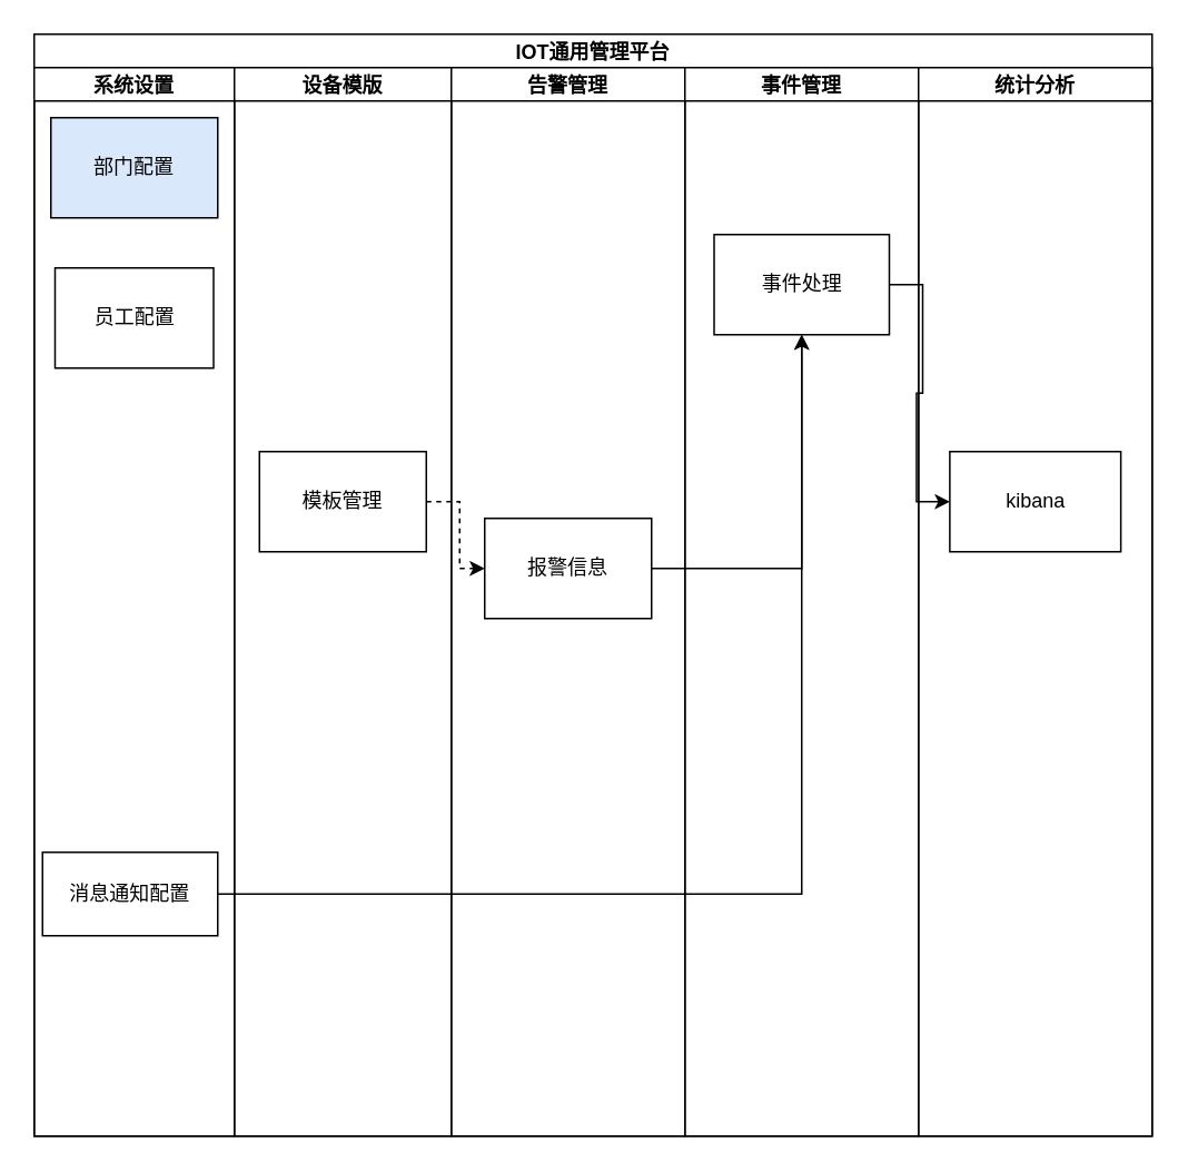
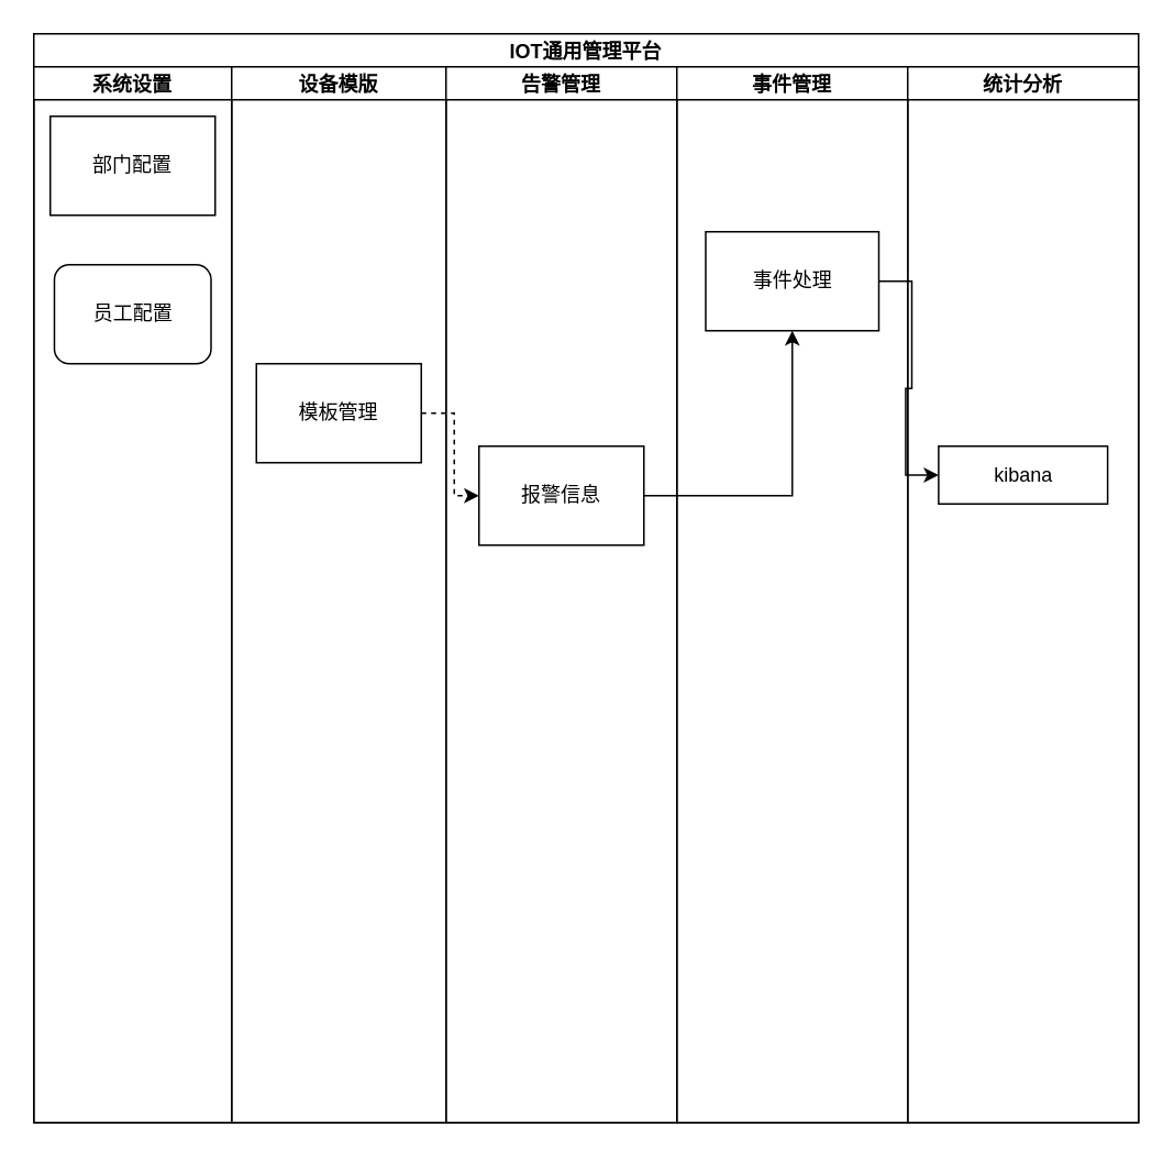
  <mxCell id="0" />
  <mxCell id="1" parent="0" />
  <mxCell id="2" value="IOT通用管理平台" style="swimlane;childLayout=stackLayout;resizeParent=1;resizeParentMax=0;startSize=20;" parent="1" vertex="1"><mxGeometry x="20" y="20" width="670" height="660" as="geometry" /></mxCell>
  <mxCell id="3" value="系统设置" style="swimlane;startSize=20;" parent="2" vertex="1"><mxGeometry y="20" width="120" height="640" as="geometry" /></mxCell>
- <mxCell id="4" value="部门配置" style="whiteSpace=wrap;html=1;fillColor=#dae8fc;" parent="3" vertex="1"><mxGeometry x="10" y="30" width="100" height="60" as="geometry" /></mxCell>
- <mxCell id="5" value="员工配置" style="whiteSpace=wrap;html=1;" parent="3" vertex="1"><mxGeometry x="12.5" y="120" width="95" height="60" as="geometry" /></mxCell>
- <mxCell id="6" value="消息通知配置" style="whiteSpace=wrap;html=1;" parent="3" vertex="1"><mxGeometry x="5" y="470" width="105" height="50" as="geometry" /></mxCell>
+ <mxCell id="4" value="部门配置" style="whiteSpace=wrap;html=1;" parent="3" vertex="1"><mxGeometry x="10" y="30" width="100" height="60" as="geometry" /></mxCell>
+ <mxCell id="5" value="员工配置" style="whiteSpace=wrap;html=1;rounded=1;" parent="3" vertex="1"><mxGeometry x="12.5" y="120" width="95" height="60" as="geometry" /></mxCell>
  <mxCell id="7" value="设备模版" style="swimlane;startSize=20;" parent="2" vertex="1"><mxGeometry x="120" y="20" width="130" height="640" as="geometry" /></mxCell>
- <mxCell id="8" value="模板管理" style="whiteSpace=wrap;html=1;" parent="7" vertex="1"><mxGeometry x="15" y="230" width="100" height="60" as="geometry" /></mxCell>
+ <mxCell id="8" value="模板管理" style="whiteSpace=wrap;html=1;" parent="7" vertex="1"><mxGeometry x="15" y="180" width="100" height="60" as="geometry" /></mxCell>
  <mxCell id="9" value="告警管理" style="swimlane;startSize=20;" parent="2" vertex="1"><mxGeometry x="250" y="20" width="140" height="640" as="geometry" /></mxCell>
- <mxCell id="10" value="报警信息" style="whiteSpace=wrap;html=1;" parent="9" vertex="1"><mxGeometry x="20" y="270" width="100" height="60" as="geometry" /></mxCell>
+ <mxCell id="10" value="报警信息" style="whiteSpace=wrap;html=1;" parent="9" vertex="1"><mxGeometry x="20" y="230" width="100" height="60" as="geometry" /></mxCell>
  <mxCell id="11" value="事件管理" style="swimlane;startSize=20;" parent="2" vertex="1"><mxGeometry x="390" y="20" width="140" height="640" as="geometry" /></mxCell>
  <mxCell id="12" value="事件处理" style="whiteSpace=wrap;html=1;" parent="11" vertex="1"><mxGeometry x="17.5" y="100" width="105" height="60" as="geometry" /></mxCell>
  <mxCell id="13" value="统计分析" style="swimlane;startSize=20;" parent="2" vertex="1"><mxGeometry x="530" y="20" width="140" height="640" as="geometry" /></mxCell>
- <mxCell id="14" value="kibana" style="whiteSpace=wrap;html=1;" parent="13" vertex="1"><mxGeometry x="18.75" y="230" width="102.5" height="60" as="geometry" /></mxCell>
- <mxCell id="15" style="edgeStyle=orthogonalEdgeStyle;rounded=0;jumpStyle=arc;orthogonalLoop=1;jettySize=auto;html=1;exitX=1;exitY=0.5;exitDx=0;exitDy=0;entryX=0.5;entryY=1;entryDx=0;entryDy=0;" parent="2" source="6" target="12" edge="1"><mxGeometry relative="1" as="geometry" /></mxCell>
+ <mxCell id="14" value="kibana" style="whiteSpace=wrap;html=1;" parent="13" vertex="1"><mxGeometry x="18.75" y="230" width="102.5" height="35" as="geometry" /></mxCell>
  <mxCell id="16" style="edgeStyle=orthogonalEdgeStyle;rounded=0;orthogonalLoop=1;jettySize=auto;html=1;exitX=1;exitY=0.5;exitDx=0;exitDy=0;" edge="1" parent="2" source="10" target="12"><mxGeometry relative="1" as="geometry" /></mxCell>
  <mxCell id="17" style="edgeStyle=orthogonalEdgeStyle;rounded=0;orthogonalLoop=1;jettySize=auto;html=1;exitX=1;exitY=0.5;exitDx=0;exitDy=0;entryX=0;entryY=0.5;entryDx=0;entryDy=0;dashed=1;" edge="1" parent="2" source="8" target="10"><mxGeometry relative="1" as="geometry" /></mxCell>
  <mxCell id="18" style="edgeStyle=orthogonalEdgeStyle;rounded=0;orthogonalLoop=1;jettySize=auto;html=1;exitX=1;exitY=0.5;exitDx=0;exitDy=0;entryX=0;entryY=0.5;entryDx=0;entryDy=0;" edge="1" parent="2" source="12" target="14"><mxGeometry relative="1" as="geometry" /></mxCell>
